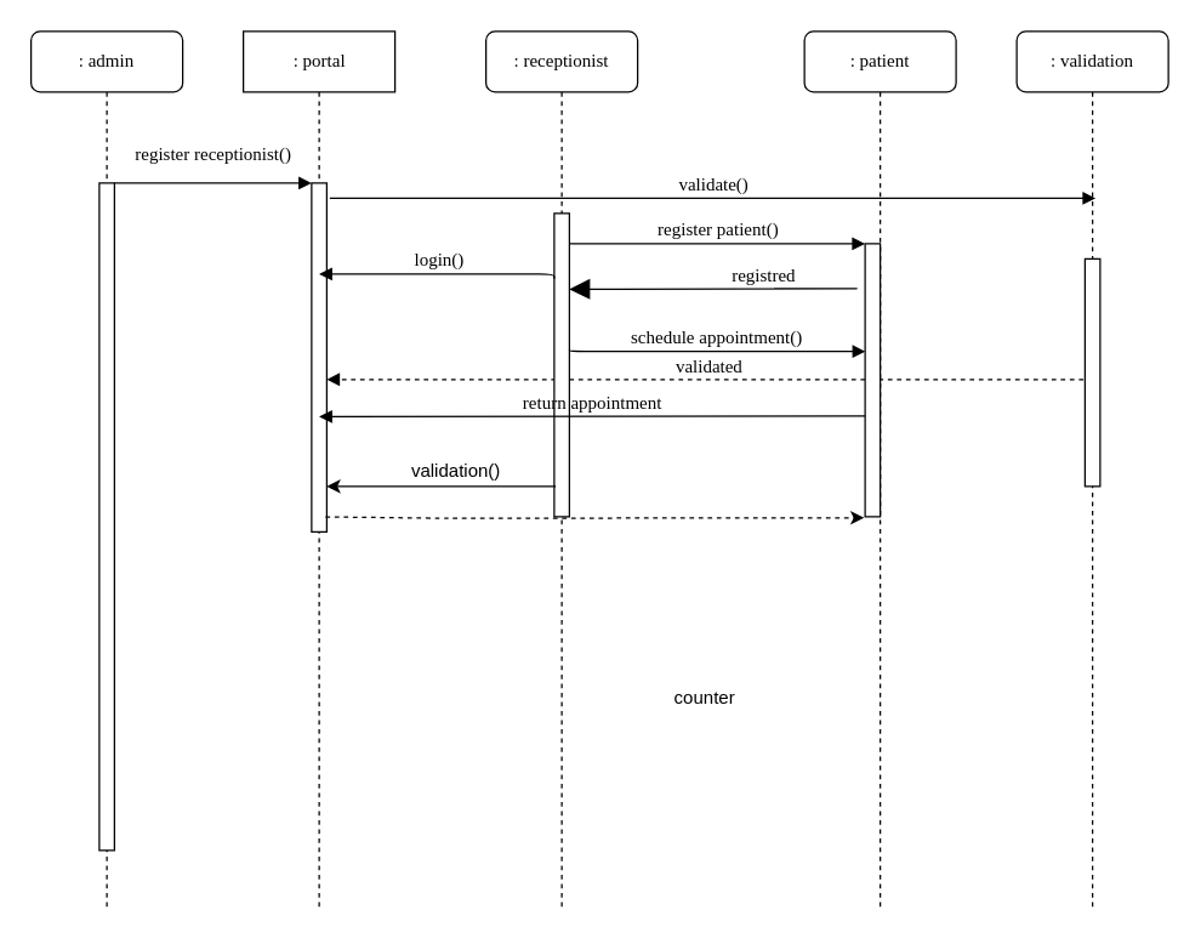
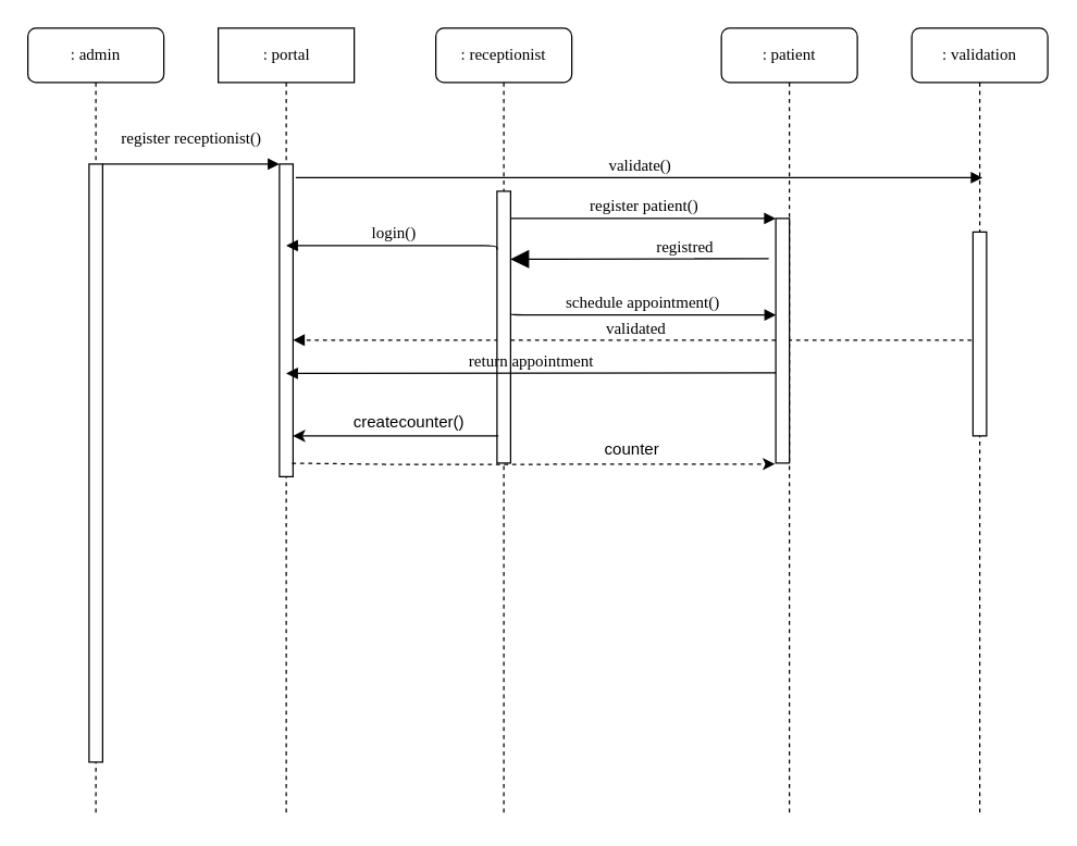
  <mxCell id="0" />
  <mxCell id="1" parent="0" />
  <mxCell id="2" value="validated" parent="1" style="html=1;verticalAlign=bottom;endArrow=block;labelBackgroundColor=none;fontFamily=Verdana;fontSize=12;edgeStyle=elbowEdgeStyle;elbow=vertical;exitX=0;exitY=0.631;exitDx=0;exitDy=0;exitPerimeter=0;dashed=1;" edge="1" target="4"><mxGeometry as="geometry" relative="1"><mxPoint as="sourcePoint" y="249.58" x="720" /><Array as="points"><mxPoint y="249.5" x="375" /></Array><mxPoint as="targetPoint" y="249.53" x="360" /></mxGeometry></mxCell>
  <mxCell id="3" value=": portal" parent="1" vertex="1" style="html=1;points=[];perimeter=orthogonalPerimeter;shape=umlLifeline;participant=label;shadow=0;fontFamily=Verdana;fontSize=12;fontColor=#000000;align=center;strokeColor=#000000;strokeWidth=1;fillColor=#ffffff;recursiveResize=0;container=1;collapsible=0;"><mxGeometry as="geometry" height="580" width="100" y="20" x="160" /></mxCell>
  <mxCell id="4" value="" parent="3" vertex="1" style="html=1;points=[];perimeter=orthogonalPerimeter;rounded=0;shadow=0;comic=0;labelBackgroundColor=none;strokeWidth=1;fontFamily=Verdana;fontSize=12;align=center;"><mxGeometry as="geometry" height="230" width="10" y="100" x="45" /></mxCell>
  <mxCell id="5" value=": receptionist" parent="1" vertex="1" style="shape=umlLifeline;perimeter=lifelinePerimeter;whiteSpace=wrap;html=1;container=1;collapsible=0;recursiveResize=0;outlineConnect=0;rounded=1;shadow=0;comic=0;labelBackgroundColor=none;strokeWidth=1;fontFamily=Verdana;fontSize=12;align=center;"><mxGeometry as="geometry" height="580" width="100" y="20" x="320" /></mxCell>
  <mxCell id="6" value="" parent="5" vertex="1" style="html=1;points=[];perimeter=orthogonalPerimeter;rounded=0;shadow=0;comic=0;labelBackgroundColor=none;strokeWidth=1;fontFamily=Verdana;fontSize=12;align=center;"><mxGeometry as="geometry" height="200" width="10" y="120" x="45" /></mxCell>
  <mxCell id="7" value=": patient" parent="1" vertex="1" style="shape=umlLifeline;perimeter=lifelinePerimeter;whiteSpace=wrap;html=1;container=1;collapsible=0;recursiveResize=0;outlineConnect=0;rounded=1;shadow=0;comic=0;labelBackgroundColor=none;strokeWidth=1;fontFamily=Verdana;fontSize=12;align=center;"><mxGeometry as="geometry" height="580" width="100" y="20" x="530" /></mxCell>
  <mxCell id="8" value=": admin" parent="1" vertex="1" style="shape=umlLifeline;perimeter=lifelinePerimeter;whiteSpace=wrap;html=1;container=1;collapsible=0;recursiveResize=0;outlineConnect=0;rounded=1;shadow=0;comic=0;labelBackgroundColor=none;strokeWidth=1;fontFamily=Verdana;fontSize=12;align=center;"><mxGeometry as="geometry" height="580" width="100" y="20" x="20" /></mxCell>
  <mxCell id="9" value="" parent="8" vertex="1" style="html=1;points=[];perimeter=orthogonalPerimeter;rounded=0;shadow=0;comic=0;labelBackgroundColor=none;strokeWidth=1;fontFamily=Verdana;fontSize=12;align=center;"><mxGeometry as="geometry" height="440" width="10" y="100" x="45" /></mxCell>
  <mxCell id="10" value="" parent="1" vertex="1" style="html=1;points=[];perimeter=orthogonalPerimeter;rounded=0;shadow=0;comic=0;labelBackgroundColor=none;strokeWidth=1;fontFamily=Verdana;fontSize=12;align=center;"><mxGeometry as="geometry" height="180" width="10" y="160" x="570" /></mxCell>
  <mxCell id="11" value="register patient()" parent="1" style="html=1;verticalAlign=bottom;endArrow=block;labelBackgroundColor=none;fontFamily=Verdana;fontSize=12;edgeStyle=elbowEdgeStyle;elbow=vertical;" edge="1" target="10" source="6"><mxGeometry as="geometry" relative="1"><mxPoint as="sourcePoint" y="160" x="430" /><Array as="points"><mxPoint y="160" x="380" /></Array></mxGeometry></mxCell>
  <mxCell id="12" value="register receptionist()" parent="1" style="html=1;verticalAlign=bottom;endArrow=block;entryX=0;entryY=0;labelBackgroundColor=none;fontFamily=Verdana;fontSize=12;edgeStyle=elbowEdgeStyle;elbow=vertical;" edge="1" target="4" source="9"><mxGeometry as="geometry" y="10" relative="1"><mxPoint as="sourcePoint" y="130" x="140" /><mxPoint as="offset" /></mxGeometry></mxCell>
  <mxCell id="13" value="login()" parent="1" style="html=1;verticalAlign=bottom;endArrow=block;labelBackgroundColor=none;fontFamily=Verdana;fontSize=12;edgeStyle=elbowEdgeStyle;elbow=vertical;exitX=0;exitY=0.215;exitDx=0;exitDy=0;exitPerimeter=0;entryX=0.5;entryY=0.261;entryDx=0;entryDy=0;entryPerimeter=0;" edge="1" target="4" source="6"><mxGeometry as="geometry" relative="1"><mxPoint as="sourcePoint" y="180" x="350" /><Array as="points"><mxPoint y="180" x="225" /></Array><mxPoint as="targetPoint" y="180" x="220" /></mxGeometry></mxCell>
  <mxCell id="14" value="registred" parent="1" style="html=1;verticalAlign=bottom;endArrow=block;labelBackgroundColor=none;fontFamily=Verdana;fontSize=12;edgeStyle=elbowEdgeStyle;elbow=horizontal;endSize=11;" edge="1"><mxGeometry as="geometry" relative="1"><mxPoint as="sourcePoint" y="189.5" x="510" /><mxPoint as="targetPoint" y="190" x="375" /><Array as="points"><mxPoint y="190" x="570" /></Array></mxGeometry></mxCell>
  <mxCell id="15" value="schedule appointment()" parent="1" style="html=1;verticalAlign=bottom;endArrow=block;labelBackgroundColor=none;fontFamily=Verdana;fontSize=12;edgeStyle=elbowEdgeStyle;elbow=vertical;entryX=0.02;entryY=0.396;entryDx=0;entryDy=0;entryPerimeter=0;" edge="1" target="10"><mxGeometry as="geometry" relative="1"><mxPoint as="sourcePoint" y="230" x="375" /><Array as="points" /><mxPoint as="targetPoint" y="230" x="505" /></mxGeometry></mxCell>
  <mxCell id="16" value="return appointment" parent="1" style="html=1;verticalAlign=bottom;endArrow=block;labelBackgroundColor=none;fontFamily=Verdana;fontSize=12;edgeStyle=elbowEdgeStyle;elbow=vertical;entryX=0.5;entryY=0.261;entryDx=0;entryDy=0;entryPerimeter=0;exitX=0;exitY=0.631;exitDx=0;exitDy=0;exitPerimeter=0;" edge="1" source="10"><mxGeometry as="geometry" relative="1"><mxPoint as="sourcePoint" y="274" x="506" /><Array as="points"><mxPoint y="274" x="450" /><mxPoint y="273.5" x="225" /></Array><mxPoint as="targetPoint" y="273.53" x="210" /></mxGeometry></mxCell>
  <mxCell id="17" value=": validation" parent="1" vertex="1" style="shape=umlLifeline;perimeter=lifelinePerimeter;whiteSpace=wrap;html=1;container=1;collapsible=0;recursiveResize=0;outlineConnect=0;rounded=1;shadow=0;comic=0;labelBackgroundColor=none;strokeWidth=1;fontFamily=Verdana;fontSize=12;align=center;"><mxGeometry as="geometry" height="580" width="100" y="20" x="670" /></mxCell>
  <mxCell id="18" value="" parent="17" vertex="1" style="html=1;points=[];perimeter=orthogonalPerimeter;strokeWidth=1;"><mxGeometry as="geometry" height="150" width="10" y="150" x="45" /></mxCell>
  <mxCell id="19" value="validate()" parent="1" style="html=1;verticalAlign=bottom;endArrow=block;labelBackgroundColor=none;fontFamily=Verdana;fontSize=12;edgeStyle=elbowEdgeStyle;elbow=vertical;exitX=0;exitY=0.631;exitDx=0;exitDy=0;exitPerimeter=0;" edge="1"><mxGeometry as="geometry" relative="1"><mxPoint as="sourcePoint" y="130" x="217" /><Array as="points"><mxPoint y="130" x="377" /></Array><mxPoint as="targetPoint" y="130.08" x="722" /></mxGeometry></mxCell>
  <mxCell id="20" value="" parent="1" style="endArrow=classic;html=1;" edge="1" target="4"><mxGeometry as="geometry" height="50" width="50" relative="1"><mxPoint as="sourcePoint" y="320" x="366" /><mxPoint as="targetPoint" y="320" x="310" /></mxGeometry></mxCell>
- <mxCell id="21" value="validation()" parent="1" vertex="1" style="text;html=1;align=center;verticalAlign=middle;resizable=0;points=[];autosize=1;"><mxGeometry as="geometry" height="20" width="100" y="300" x="250" /></mxCell>
+ <mxCell id="21" value="createcounter()" parent="1" vertex="1" style="text;html=1;align=center;verticalAlign=middle;resizable=0;points=[];autosize=1;"><mxGeometry as="geometry" height="20" width="100" y="300" x="250" /></mxCell>
  <mxCell id="22" value="" parent="1" style="endArrow=classic;html=1;entryX=-0.06;entryY=1.004;entryDx=0;entryDy=0;entryPerimeter=0;exitX=0.92;exitY=0.957;exitDx=0;exitDy=0;exitPerimeter=0;dashed=1;" edge="1" target="10" source="4"><mxGeometry as="geometry" height="50" width="50" relative="1"><mxPoint as="sourcePoint" y="341" x="220" /><mxPoint as="targetPoint" y="320" x="320" /><Array as="points"><mxPoint y="341" x="290" /><mxPoint y="341" x="300" /><mxPoint y="341" x="310" /></Array></mxGeometry></mxCell>
- <mxCell id="23" value="counter" parent="1" vertex="1" style="text;html=1;align=center;verticalAlign=middle;resizable=0;points=[];autosize=1;"><mxGeometry x="434" y="450" as="geometry" height="20" width="60" /></mxCell>
+ <mxCell id="23" value="counter" parent="1" vertex="1" style="text;html=1;align=center;verticalAlign=middle;resizable=0;points=[];autosize=1;"><mxGeometry as="geometry" height="20" width="60" y="320" x="434" /></mxCell>
